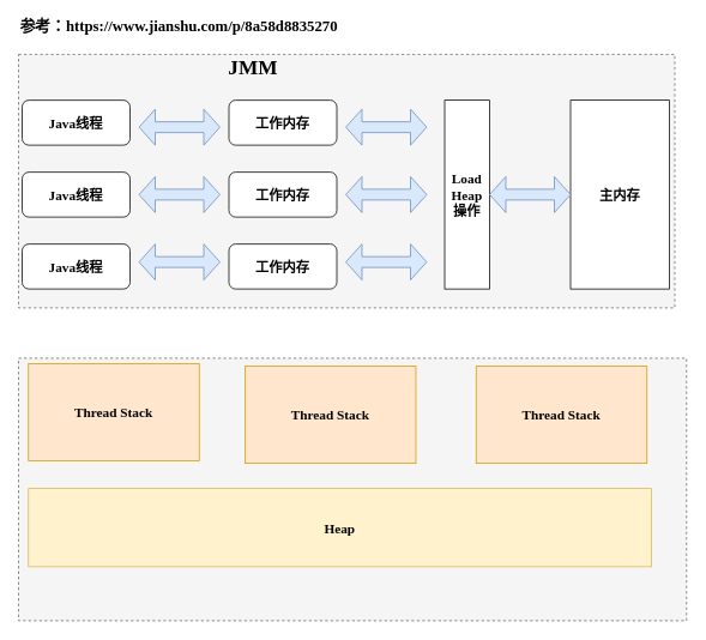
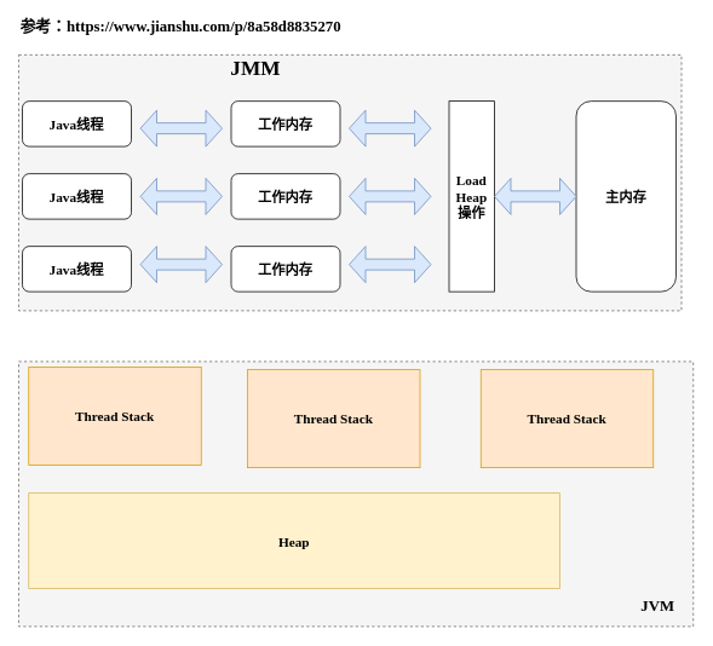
  <mxCell id="0" />
  <mxCell id="1" parent="0" />
  <mxCell id="2" value="" style="rounded=0;whiteSpace=wrap;html=1;fontFamily=楷体;fontSize=15;dashed=1;fillColor=#f5f5f5;strokeColor=#666666;fontColor=#333333;" vertex="1" parent="1"><mxGeometry x="20" y="60" width="730" height="282" as="geometry" /></mxCell>
  <mxCell id="3" value="&lt;p&gt;&lt;font face=&quot;Times New Roman&quot; style=&quot;font-size: 23px&quot;&gt;&lt;b&gt;JMM&lt;/b&gt;&lt;/font&gt;&lt;/p&gt;" style="text;html=1;strokeColor=none;fillColor=none;align=center;verticalAlign=middle;whiteSpace=wrap;rounded=0;fontFamily=楷体;fontSize=15;" vertex="1" parent="1"><mxGeometry x="261" y="65" width="40" height="20" as="geometry" /></mxCell>
  <mxCell id="4" value="Java线程" style="rounded=1;whiteSpace=wrap;html=1;fontFamily=楷体;fontStyle=1;fontSize=15;" vertex="1" parent="1"><mxGeometry x="24" y="111" width="120" height="50" as="geometry" /></mxCell>
  <mxCell id="5" value="Java线程" style="rounded=1;whiteSpace=wrap;html=1;fontFamily=楷体;fontStyle=1;fontSize=15;" vertex="1" parent="1"><mxGeometry x="24" y="191" width="120" height="50" as="geometry" /></mxCell>
  <mxCell id="6" value="Java线程" style="rounded=1;whiteSpace=wrap;html=1;fontFamily=楷体;fontStyle=1;fontSize=15;" vertex="1" parent="1"><mxGeometry x="24" y="271" width="120" height="50" as="geometry" /></mxCell>
- <mxCell id="7" value="主内存" style="whiteSpace=wrap;html=1;fontFamily=楷体;fontStyle=1;fontSize=15;rounded=0;" vertex="1" parent="1"><mxGeometry x="634" y="111" width="110" height="210" as="geometry" /></mxCell>
+ <mxCell id="7" value="主内存" style="rounded=1;whiteSpace=wrap;html=1;fontFamily=楷体;fontStyle=1;fontSize=15;" vertex="1" parent="1"><mxGeometry x="634" y="111" width="110" height="210" as="geometry" /></mxCell>
  <mxCell id="8" value="工作内存" style="rounded=1;whiteSpace=wrap;html=1;fontFamily=楷体;fontStyle=1;fontSize=15;" vertex="1" parent="1"><mxGeometry x="254" y="111" width="120" height="50" as="geometry" /></mxCell>
  <mxCell id="9" value="工作内存" style="rounded=1;whiteSpace=wrap;html=1;fontFamily=楷体;fontStyle=1;fontSize=15;" vertex="1" parent="1"><mxGeometry x="254" y="191" width="120" height="50" as="geometry" /></mxCell>
  <mxCell id="10" value="工作内存" style="rounded=1;whiteSpace=wrap;html=1;fontFamily=楷体;fontStyle=1;fontSize=15;" vertex="1" parent="1"><mxGeometry x="254" y="271" width="120" height="50" as="geometry" /></mxCell>
  <mxCell id="11" value="Load&lt;br style=&quot;font-size: 15px;&quot;&gt;Heap&lt;br style=&quot;font-size: 15px;&quot;&gt;操作" style="rounded=0;whiteSpace=wrap;html=1;fontFamily=楷体;fontStyle=1;fontSize=15;" vertex="1" parent="1"><mxGeometry x="494" y="111" width="50" height="210" as="geometry" /></mxCell>
  <mxCell id="12" value="" style="shape=doubleArrow;whiteSpace=wrap;html=1;fillColor=#dae8fc;strokeColor=#6c8ebf;fontFamily=楷体;fontStyle=1;fontSize=15;" vertex="1" parent="1"><mxGeometry x="154" y="121" width="90" height="40" as="geometry" /></mxCell>
  <mxCell id="13" value="" style="shape=doubleArrow;whiteSpace=wrap;html=1;fillColor=#dae8fc;strokeColor=#6c8ebf;fontFamily=楷体;fontStyle=1;fontSize=15;" vertex="1" parent="1"><mxGeometry x="154" y="196" width="90" height="40" as="geometry" /></mxCell>
  <mxCell id="14" value="" style="shape=doubleArrow;whiteSpace=wrap;html=1;fillColor=#dae8fc;strokeColor=#6c8ebf;fontFamily=楷体;fontStyle=1;fontSize=15;" vertex="1" parent="1"><mxGeometry x="154" y="271" width="90" height="40" as="geometry" /></mxCell>
  <mxCell id="15" value="" style="shape=doubleArrow;whiteSpace=wrap;html=1;fillColor=#dae8fc;strokeColor=#6c8ebf;fontFamily=楷体;fontStyle=1;fontSize=15;" vertex="1" parent="1"><mxGeometry x="544" y="196" width="90" height="40" as="geometry" /></mxCell>
  <mxCell id="16" value="" style="shape=doubleArrow;whiteSpace=wrap;html=1;fillColor=#dae8fc;strokeColor=#6c8ebf;fontFamily=楷体;fontStyle=1;fontSize=15;" vertex="1" parent="1"><mxGeometry x="384" y="121" width="90" height="40" as="geometry" /></mxCell>
  <mxCell id="17" value="" style="shape=doubleArrow;whiteSpace=wrap;html=1;fillColor=#dae8fc;strokeColor=#6c8ebf;fontFamily=楷体;fontStyle=1;fontSize=15;" vertex="1" parent="1"><mxGeometry x="384" y="196" width="90" height="40" as="geometry" /></mxCell>
  <mxCell id="18" value="" style="shape=doubleArrow;whiteSpace=wrap;html=1;fillColor=#dae8fc;strokeColor=#6c8ebf;fontFamily=楷体;fontStyle=1;fontSize=15;" vertex="1" parent="1"><mxGeometry x="384" y="271" width="90" height="40" as="geometry" /></mxCell>
  <mxCell id="19" value="" style="rounded=0;whiteSpace=wrap;html=1;dashed=1;fontFamily=楷体;fontSize=15;fillColor=#f5f5f5;strokeColor=#666666;fontColor=#333333;" vertex="1" parent="1"><mxGeometry x="20" y="398" width="743" height="292" as="geometry" /></mxCell>
  <mxCell id="20" value="Thread Stack" style="rounded=0;whiteSpace=wrap;html=1;fontFamily=Times New Roman;fontSize=15;fillColor=#ffe6cc;strokeColor=#d79b00;fontStyle=1" vertex="1" parent="1"><mxGeometry x="31" y="404" width="190" height="108" as="geometry" /></mxCell>
  <mxCell id="21" value="Thread Stack" style="rounded=0;whiteSpace=wrap;html=1;fontFamily=Times New Roman;fontSize=15;fillColor=#ffe6cc;strokeColor=#d79b00;fontStyle=1" vertex="1" parent="1"><mxGeometry x="272" y="407" width="190" height="108" as="geometry" /></mxCell>
  <mxCell id="22" value="Thread Stack" style="rounded=0;whiteSpace=wrap;html=1;fontFamily=Times New Roman;fontSize=15;fillColor=#ffe6cc;strokeColor=#d79b00;fontStyle=1" vertex="1" parent="1"><mxGeometry x="529" y="407" width="190" height="108" as="geometry" /></mxCell>
- <mxCell id="23" value="Heap" style="rounded=0;whiteSpace=wrap;html=1;fontFamily=Times New Roman;fontSize=15;fillColor=#fff2cc;strokeColor=#d6b656;fontStyle=1" vertex="1" parent="1"><mxGeometry x="31" y="543" width="693" height="87" as="geometry" /></mxCell>
+ <mxCell id="23" value="Heap" style="rounded=0;whiteSpace=wrap;html=1;fontFamily=Times New Roman;fontSize=15;fillColor=#fff2cc;strokeColor=#d6b656;fontStyle=1" vertex="1" parent="1"><mxGeometry x="31" y="543" width="585" height="105" as="geometry" /></mxCell>
+ <mxCell id="24" value="JVM" style="text;html=1;strokeColor=none;fillColor=none;align=center;verticalAlign=middle;whiteSpace=wrap;rounded=0;fontFamily=Times New Roman;fontSize=17;fontStyle=1" vertex="1" parent="1"><mxGeometry x="704" y="658" width="40" height="20" as="geometry" /></mxCell>
  <mxCell id="25" value="&lt;b&gt;&lt;font face=&quot;楷体&quot;&gt;参考：&lt;/font&gt;https://www.jianshu.com/p/8a58d8835270&lt;/b&gt;" style="text;html=1;strokeColor=none;fillColor=none;align=left;verticalAlign=middle;whiteSpace=wrap;rounded=0;fontFamily=Times New Roman;fontSize=17;" vertex="1" parent="1"><mxGeometry x="20" y="20" width="511" height="20" as="geometry" /></mxCell>
